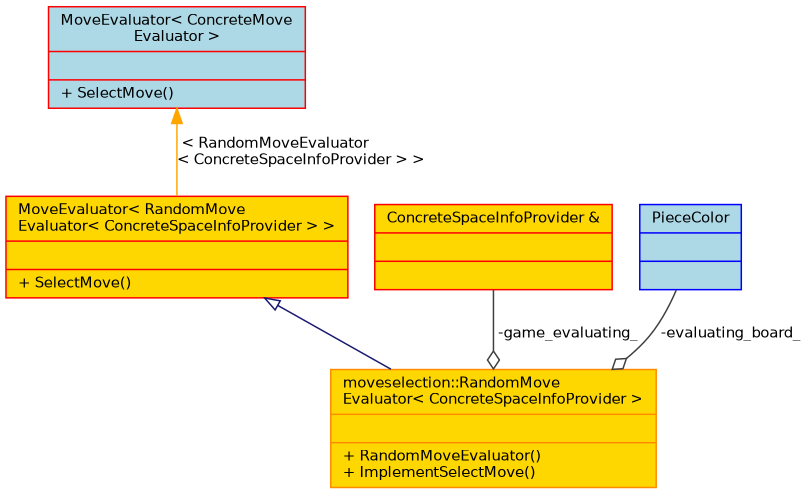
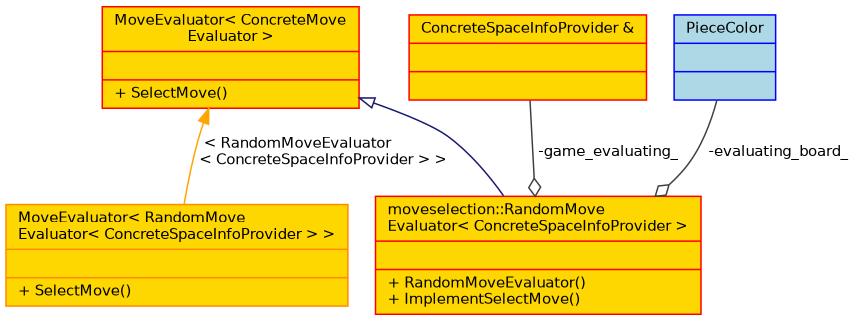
  digraph {
    node [color=darkorange fillcolor=gold fontname=Helvetica fontsize=10 shape=record style=filled]
    edge [color=grey25 fontname=Helvetica fontsize=10 labelfontname=Helvetica labelfontsize=10 style=solid]
-   n1 [fontcolor=black height=0.2 label="{moveselection::RandomMove\lEvaluator\< ConcreteSpaceInfoProvider \>\n||+ RandomMoveEvaluator()\l+ ImplementSelectMove()\l}" width=0.4]
-   n2 [color=red height=0.2 label="{MoveEvaluator\< RandomMove\lEvaluator\< ConcreteSpaceInfoProvider \> \>\n||+ SelectMove()\l}" width=0.4]
-   n3 [color=red fillcolor=lightblue height=0.2 label="{MoveEvaluator\< ConcreteMove\lEvaluator \>\n||+ SelectMove()\l}" width=0.4]
+   n1 [color=red fontcolor=black height=0.2 label="{moveselection::RandomMove\lEvaluator\< ConcreteSpaceInfoProvider \>\n||+ RandomMoveEvaluator()\l+ ImplementSelectMove()\l}" width=0.4]
+   n2 [height=0.2 label="{MoveEvaluator\< RandomMove\lEvaluator\< ConcreteSpaceInfoProvider \> \>\n||+ SelectMove()\l}" width=0.4]
+   n3 [color=red height=0.2 label="{MoveEvaluator\< ConcreteMove\lEvaluator \>\n||+ SelectMove()\l}" width=0.4]
    n4 [color=red height=0.2 label="{ConcreteSpaceInfoProvider &\n||}" width=0.4]
    n5 [color=blue fillcolor=lightblue height=0.2 label="{PieceColor\n||}" width=0.4]
-   n2 -> n1 [arrowtail=onormal color=midnightblue dir=back]
+   n3 -> n1 [arrowtail=onormal color=midnightblue dir=back]
    n3 -> n2 [color=orange dir=back label=" \< RandomMoveEvaluator\l\< ConcreteSpaceInfoProvider \> \>"]
    n4 -> n1 [arrowhead=odiamond label=" -game_evaluating_"]
    n5 -> n1 [arrowhead=odiamond label=" -evaluating_board_"]
  }
